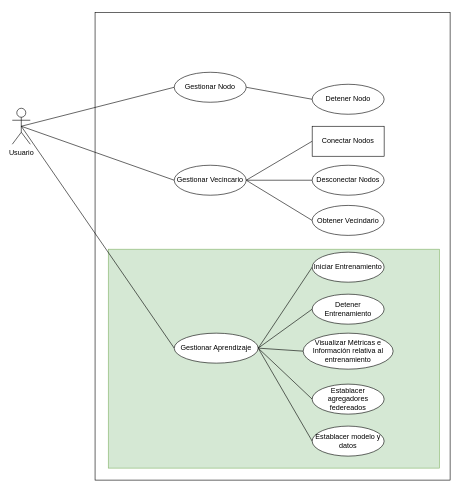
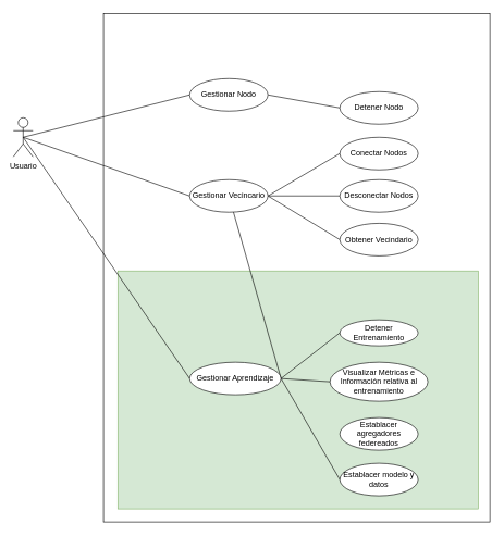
  <mxCell id="0" />
  <mxCell id="1" parent="0" />
  <mxCell id="2" value="" style="rounded=0;whiteSpace=wrap;html=1;fontSize=11;" parent="1" vertex="1"><mxGeometry x="158" y="20" width="592" height="780" as="geometry" /></mxCell>
  <mxCell id="3" value="" style="rounded=0;whiteSpace=wrap;html=1;fontSize=11;fillColor=#d5e8d4;strokeColor=#82b366;" vertex="1" parent="1"><mxGeometry x="180" y="415" width="552" height="365" as="geometry" /></mxCell>
  <mxCell id="4" value="Usuario" style="shape=umlActor;verticalLabelPosition=bottom;verticalAlign=top;html=1;" parent="1" vertex="1"><mxGeometry x="20" y="180" width="30" height="60" as="geometry" /></mxCell>
  <mxCell id="5" value="" style="endArrow=none;html=1;rounded=1;fontSize=11;endFill=0;entryX=0;entryY=0.5;entryDx=0;entryDy=0;exitX=0.5;exitY=0.5;exitDx=0;exitDy=0;exitPerimeter=0;" parent="1" source="4" target="11" edge="1"><mxGeometry width="50" height="50" relative="1" as="geometry"><mxPoint x="90" y="300" as="sourcePoint" /><mxPoint x="203.5" y="185" as="targetPoint" /></mxGeometry></mxCell>
  <mxCell id="6" value="" style="endArrow=none;html=1;rounded=1;fontSize=11;endFill=0;entryX=0;entryY=0.5;entryDx=0;entryDy=0;exitX=0.5;exitY=0.5;exitDx=0;exitDy=0;exitPerimeter=0;" parent="1" source="4" target="12" edge="1"><mxGeometry width="50" height="50" relative="1" as="geometry"><mxPoint x="90" y="300" as="sourcePoint" /><mxPoint x="203.5" y="300" as="targetPoint" /></mxGeometry></mxCell>
  <mxCell id="7" value="" style="endArrow=none;html=1;rounded=1;fontSize=11;endFill=0;entryX=0;entryY=0.5;entryDx=0;entryDy=0;exitX=1;exitY=0.5;exitDx=0;exitDy=0;" parent="1" source="11" target="16" edge="1"><mxGeometry width="50" height="50" relative="1" as="geometry"><mxPoint x="347.5" y="185" as="sourcePoint" /><mxPoint x="443" y="205" as="targetPoint" /></mxGeometry></mxCell>
  <mxCell id="8" value="" style="endArrow=none;html=1;rounded=1;fontSize=11;endFill=0;entryX=0;entryY=0.5;entryDx=0;entryDy=0;exitX=1;exitY=0.5;exitDx=0;exitDy=0;" parent="1" source="12" target="15" edge="1"><mxGeometry width="50" height="50" relative="1" as="geometry"><mxPoint x="347.5" y="300" as="sourcePoint" /><mxPoint x="443" y="255" as="targetPoint" /></mxGeometry></mxCell>
  <mxCell id="9" value="" style="endArrow=none;html=1;rounded=1;fontSize=11;endFill=0;entryX=0;entryY=0.5;entryDx=0;entryDy=0;exitX=1;exitY=0.5;exitDx=0;exitDy=0;" parent="1" source="12" target="14" edge="1"><mxGeometry width="50" height="50" relative="1" as="geometry"><mxPoint x="347.5" y="300" as="sourcePoint" /><mxPoint x="443" y="300" as="targetPoint" /></mxGeometry></mxCell>
  <mxCell id="10" value="" style="endArrow=none;html=1;rounded=1;fontSize=11;endFill=0;entryX=0;entryY=0.5;entryDx=0;entryDy=0;exitX=1;exitY=0.5;exitDx=0;exitDy=0;" parent="1" source="12" target="13" edge="1"><mxGeometry width="50" height="50" relative="1" as="geometry"><mxPoint x="347.5" y="300" as="sourcePoint" /><mxPoint x="443" y="345" as="targetPoint" /></mxGeometry></mxCell>
  <mxCell id="11" value="&lt;span style=&quot;font-size: 12px;&quot;&gt;Gestionar Nodo&lt;/span&gt;" style="ellipse;whiteSpace=wrap;html=1;fontSize=11;" parent="1" vertex="1"><mxGeometry x="290" y="120" width="120" height="50" as="geometry" /></mxCell>
  <mxCell id="12" value="&lt;span style=&quot;font-size: 12px;&quot;&gt;Gestionar Vecincario&lt;/span&gt;" style="ellipse;whiteSpace=wrap;html=1;fontSize=11;" parent="1" vertex="1"><mxGeometry x="290" y="275" width="120" height="50" as="geometry" /></mxCell>
  <mxCell id="13" value="&lt;span style=&quot;font-size: 12px;&quot;&gt;Obtener Vecindario&lt;/span&gt;" style="ellipse;whiteSpace=wrap;html=1;fontSize=11;" parent="1" vertex="1"><mxGeometry x="520" y="342" width="120" height="50" as="geometry" /></mxCell>
  <mxCell id="14" value="&lt;span style=&quot;font-size: 12px;&quot;&gt;Desconectar Nodos&lt;/span&gt;" style="ellipse;whiteSpace=wrap;html=1;fontSize=11;" parent="1" vertex="1"><mxGeometry x="520" y="275" width="120" height="50" as="geometry" /></mxCell>
- <mxCell id="15" value="&lt;span style=&quot;font-size: 12px;&quot;&gt;Conectar Nodos&lt;/span&gt;" style="whiteSpace=wrap;html=1;fontSize=11;rounded=0;" parent="1" vertex="1"><mxGeometry x="520" y="210" width="120" height="50" as="geometry" /></mxCell>
+ <mxCell id="15" value="&lt;span style=&quot;font-size: 12px;&quot;&gt;Conectar Nodos&lt;/span&gt;" style="ellipse;whiteSpace=wrap;html=1;fontSize=11;" parent="1" vertex="1"><mxGeometry x="520" y="210" width="120" height="50" as="geometry" /></mxCell>
  <mxCell id="16" value="&lt;span style=&quot;font-size: 12px;&quot;&gt;Detener Nodo&lt;/span&gt;" style="ellipse;whiteSpace=wrap;html=1;fontSize=11;" parent="1" vertex="1"><mxGeometry x="520" y="140" width="120" height="50" as="geometry" /></mxCell>
  <mxCell id="17" value="" style="endArrow=none;html=1;rounded=1;fontSize=11;endFill=0;entryX=0;entryY=0.5;entryDx=0;entryDy=0;exitX=0.5;exitY=0.5;exitDx=0;exitDy=0;exitPerimeter=0;" parent="1" source="4" target="21" edge="1"><mxGeometry width="50" height="50" relative="1" as="geometry"><mxPoint x="-140" y="230" as="sourcePoint" /><mxPoint x="38.5" y="375" as="targetPoint" /></mxGeometry></mxCell>
  <mxCell id="18" value="" style="endArrow=none;html=1;rounded=1;fontSize=11;endFill=0;entryX=0;entryY=0.5;entryDx=0;entryDy=0;exitX=1;exitY=0.5;exitDx=0;exitDy=0;" parent="1" source="21" target="24" edge="1"><mxGeometry width="50" height="50" relative="1" as="geometry"><mxPoint x="357.5" y="445" as="sourcePoint" /><mxPoint x="453" y="505" as="targetPoint" /></mxGeometry></mxCell>
- <mxCell id="19" value="" style="endArrow=none;html=1;rounded=1;fontSize=11;endFill=0;entryX=0;entryY=0.5;entryDx=0;entryDy=0;exitX=1;exitY=0.5;exitDx=0;exitDy=0;" parent="1" source="21" target="25" edge="1"><mxGeometry width="50" height="50" relative="1" as="geometry"><mxPoint x="357.5" y="445" as="sourcePoint" /><mxPoint x="453" y="565" as="targetPoint" /></mxGeometry></mxCell>
+ <mxCell id="19" value="" style="endArrow=none;html=1;rounded=1;fontSize=11;endFill=0;exitX=1;exitY=0.5;exitDx=0;exitDy=0;" parent="1" source="21" target="12" edge="1"><mxGeometry width="50" height="50" relative="1" as="geometry"><mxPoint x="357.5" y="445" as="sourcePoint" /><mxPoint x="453" y="565" as="targetPoint" /></mxGeometry></mxCell>
  <mxCell id="20" value="" style="endArrow=none;html=1;rounded=1;fontSize=11;endFill=0;entryX=0;entryY=0.5;entryDx=0;entryDy=0;exitX=1;exitY=0.5;exitDx=0;exitDy=0;" parent="1" source="21" target="26" edge="1"><mxGeometry width="50" height="50" relative="1" as="geometry"><mxPoint x="357.5" y="445" as="sourcePoint" /><mxPoint x="453" y="615" as="targetPoint" /></mxGeometry></mxCell>
  <mxCell id="21" value="&lt;span style=&quot;font-size: 12px;&quot;&gt;Gestionar Aprendizaje&lt;/span&gt;" style="ellipse;whiteSpace=wrap;html=1;fontSize=11;" parent="1" vertex="1"><mxGeometry x="290" y="555" width="140" height="50" as="geometry" /></mxCell>
- <mxCell id="22" value="&lt;span style=&quot;font-size: 12px;&quot;&gt;Iniciar Entrenamiento&lt;/span&gt;" style="ellipse;whiteSpace=wrap;html=1;fontSize=11;" parent="1" vertex="1"><mxGeometry x="520" y="420" width="120" height="50" as="geometry" /></mxCell>
- <mxCell id="23" value="&lt;span style=&quot;font-size: 12px;&quot;&gt;Detener Entrenamiento&lt;/span&gt;" style="ellipse;whiteSpace=wrap;html=1;fontSize=11;" parent="1" vertex="1"><mxGeometry x="520" y="490" width="120" height="50" as="geometry" /></mxCell>
+ <mxCell id="23" value="&lt;span style=&quot;font-size: 12px;&quot;&gt;Detener Entrenamiento&lt;/span&gt;" style="ellipse;whiteSpace=wrap;html=1;fontSize=11;" parent="1" vertex="1"><mxGeometry x="520" y="490" width="120" height="40" as="geometry" /></mxCell>
  <mxCell id="24" value="&lt;span style=&quot;font-size: 12px;&quot;&gt;Visualizar Métricas e Información relativa al entrenamiento&lt;/span&gt;" style="ellipse;whiteSpace=wrap;html=1;fontSize=11;" parent="1" vertex="1"><mxGeometry x="505" y="555" width="150" height="60" as="geometry" /></mxCell>
  <mxCell id="25" value="&lt;span style=&quot;font-size: 12px;&quot;&gt;Establacer agregadores federeados&lt;/span&gt;" style="ellipse;whiteSpace=wrap;html=1;fontSize=11;" parent="1" vertex="1"><mxGeometry x="520" y="640" width="120" height="50" as="geometry" /></mxCell>
  <mxCell id="26" value="&lt;span style=&quot;font-size: 12px;&quot;&gt;Establacer modelo y datos&lt;/span&gt;" style="ellipse;whiteSpace=wrap;html=1;fontSize=11;" parent="1" vertex="1"><mxGeometry x="520" y="710" width="120" height="50" as="geometry" /></mxCell>
- <mxCell id="27" value="" style="endArrow=none;html=1;rounded=1;fontSize=11;endFill=0;entryX=0;entryY=0.5;entryDx=0;entryDy=0;exitX=1;exitY=0.5;exitDx=0;exitDy=0;" parent="1" source="21" target="22" edge="1"><mxGeometry width="50" height="50" relative="1" as="geometry"><mxPoint x="440" y="590" as="sourcePoint" /><mxPoint x="528" y="590" as="targetPoint" /></mxGeometry></mxCell>
  <mxCell id="28" value="" style="endArrow=none;html=1;rounded=1;fontSize=11;endFill=0;entryX=0;entryY=0.5;entryDx=0;entryDy=0;exitX=1;exitY=0.5;exitDx=0;exitDy=0;" parent="1" source="21" target="23" edge="1"><mxGeometry width="50" height="50" relative="1" as="geometry"><mxPoint x="450" y="600" as="sourcePoint" /><mxPoint x="538" y="600" as="targetPoint" /></mxGeometry></mxCell>
